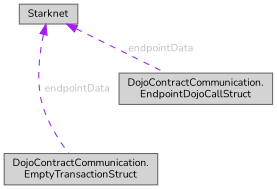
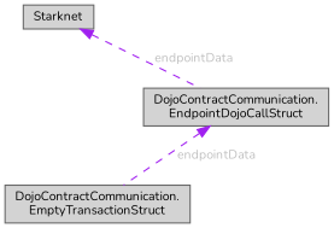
  digraph {
    fontname=Nunito
    node [color=gray40 fillcolor=lightgrey fontname=Nunito fontsize=10 shape=box style=filled]
    edge [color=purple dir=back fontcolor=grey fontname=Nunito fontsize=10 labelfontname=Helvetica labelfontsize=10 style=dashed]
    n1 [fontcolor=black height=0.2 label="DojoContractCommunication.\lEmptyTransactionStruct" width=0.4]
    n2 [height=0.2 label="DojoContractCommunication.\lEndpointDojoCallStruct" width=0.4]
    n3 [height=0.2 label=Starknet width=0.4]
-   n3 -> n1 [label=" endpointData"]
+   n2 -> n1 [label=" endpointData"]
    n3 -> n2 [label=" endpointData"]
  }
